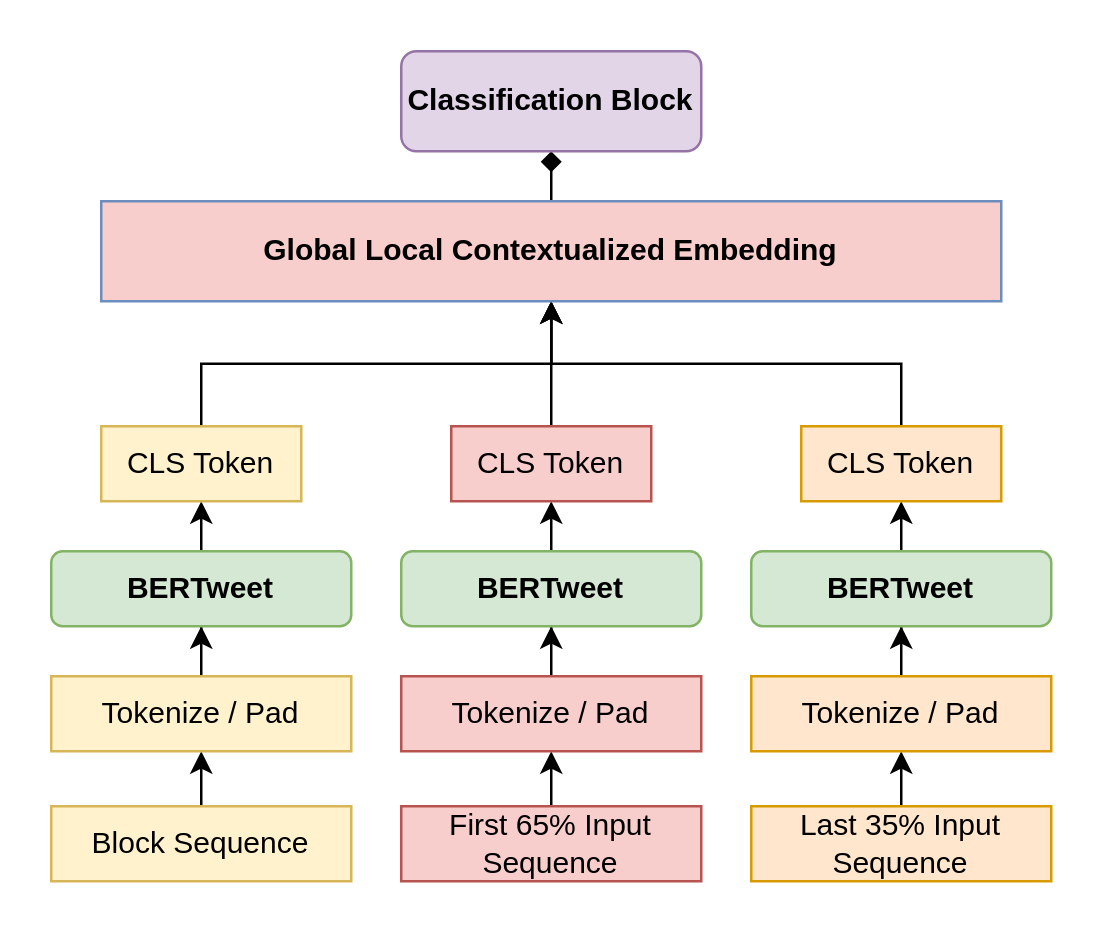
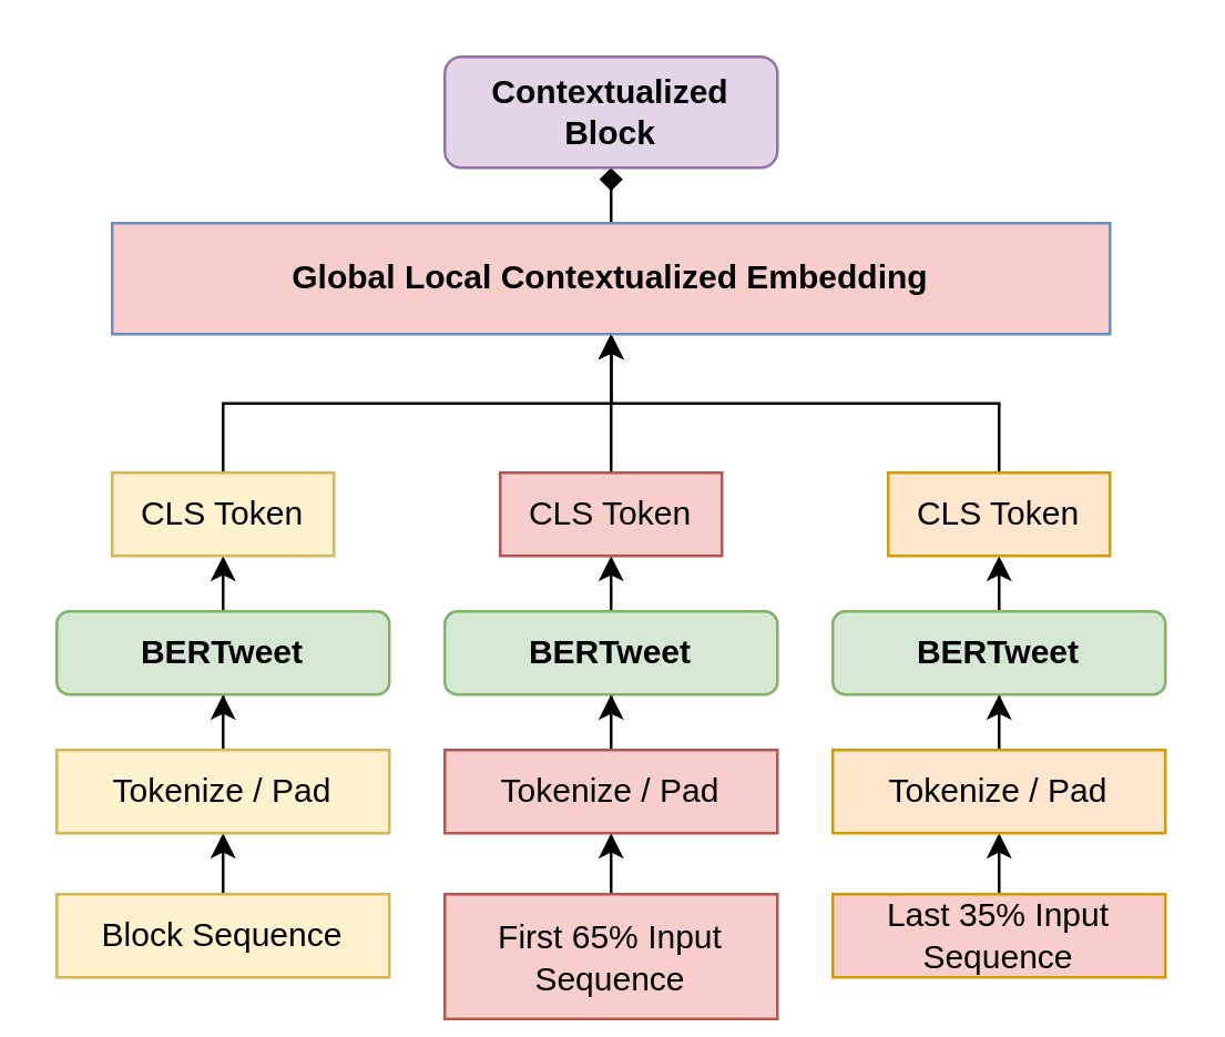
  <mxCell id="0" />
  <mxCell id="1" parent="0" />
  <mxCell id="2" value="" style="edgeStyle=orthogonalEdgeStyle;rounded=0;orthogonalLoop=1;jettySize=auto;html=1;" edge="1" parent="1" source="3" target="5"><mxGeometry relative="1" as="geometry" /></mxCell>
  <mxCell id="3" value="Block Sequence" style="rounded=0;whiteSpace=wrap;html=1;fillColor=#fff2cc;strokeColor=#d6b656;" vertex="1" parent="1"><mxGeometry x="20" y="322" width="120" height="30" as="geometry" /></mxCell>
  <mxCell id="4" style="edgeStyle=orthogonalEdgeStyle;rounded=0;orthogonalLoop=1;jettySize=auto;html=1;" edge="1" parent="1" source="5" target="7"><mxGeometry relative="1" as="geometry" /></mxCell>
  <mxCell id="5" value="Tokenize / Pad" style="whiteSpace=wrap;html=1;rounded=0;fillColor=#fff2cc;strokeColor=#d6b656;" vertex="1" parent="1"><mxGeometry x="20" y="270" width="120" height="30" as="geometry" /></mxCell>
  <mxCell id="6" style="edgeStyle=orthogonalEdgeStyle;rounded=0;orthogonalLoop=1;jettySize=auto;html=1;exitX=0.5;exitY=0;exitDx=0;exitDy=0;entryX=0.5;entryY=1;entryDx=0;entryDy=0;" edge="1" parent="1" source="7" target="9"><mxGeometry relative="1" as="geometry" /></mxCell>
  <mxCell id="7" value="&lt;b&gt;BERTweet&lt;/b&gt;" style="rounded=1;whiteSpace=wrap;html=1;fillColor=#d5e8d4;strokeColor=#82b366;" vertex="1" parent="1"><mxGeometry x="20" y="220" width="120" height="30" as="geometry" /></mxCell>
  <mxCell id="8" style="edgeStyle=orthogonalEdgeStyle;rounded=0;orthogonalLoop=1;jettySize=auto;html=1;exitX=0.5;exitY=0;exitDx=0;exitDy=0;" edge="1" parent="1" source="9" target="27"><mxGeometry relative="1" as="geometry" /></mxCell>
  <mxCell id="9" value="CLS Token" style="rounded=0;whiteSpace=wrap;html=1;fillColor=#fff2cc;strokeColor=#d6b656;" vertex="1" parent="1"><mxGeometry x="40" y="170" width="80" height="30" as="geometry" /></mxCell>
  <mxCell id="10" value="" style="edgeStyle=orthogonalEdgeStyle;rounded=0;orthogonalLoop=1;jettySize=auto;html=1;" edge="1" parent="1" source="11" target="13"><mxGeometry relative="1" as="geometry" /></mxCell>
- <mxCell id="11" value="First 65% Input Sequence" style="rounded=0;whiteSpace=wrap;html=1;fillColor=#f8cecc;strokeColor=#b85450;" vertex="1" parent="1"><mxGeometry x="160" y="322" width="120" height="30" as="geometry" /></mxCell>
+ <mxCell id="11" value="First 65% Input Sequence" style="rounded=0;whiteSpace=wrap;html=1;fillColor=#f8cecc;strokeColor=#b85450;" vertex="1" parent="1"><mxGeometry x="160" y="322" width="120" height="45" as="geometry" /></mxCell>
  <mxCell id="12" style="edgeStyle=orthogonalEdgeStyle;rounded=0;orthogonalLoop=1;jettySize=auto;html=1;" edge="1" parent="1" source="13" target="15"><mxGeometry relative="1" as="geometry" /></mxCell>
  <mxCell id="13" value="Tokenize / Pad" style="whiteSpace=wrap;html=1;rounded=0;fillColor=#f8cecc;strokeColor=#b85450;" vertex="1" parent="1"><mxGeometry x="160" y="270" width="120" height="30" as="geometry" /></mxCell>
  <mxCell id="14" style="edgeStyle=orthogonalEdgeStyle;rounded=0;orthogonalLoop=1;jettySize=auto;html=1;exitX=0.5;exitY=0;exitDx=0;exitDy=0;entryX=0.5;entryY=1;entryDx=0;entryDy=0;" edge="1" parent="1" source="15" target="17"><mxGeometry relative="1" as="geometry" /></mxCell>
  <mxCell id="15" value="&lt;b&gt;BERTweet&lt;/b&gt;" style="rounded=1;whiteSpace=wrap;html=1;fillColor=#d5e8d4;strokeColor=#82b366;" vertex="1" parent="1"><mxGeometry x="160" y="220" width="120" height="30" as="geometry" /></mxCell>
  <mxCell id="16" style="edgeStyle=orthogonalEdgeStyle;rounded=0;orthogonalLoop=1;jettySize=auto;html=1;exitX=0.5;exitY=0;exitDx=0;exitDy=0;" edge="1" parent="1" source="17" target="27"><mxGeometry relative="1" as="geometry" /></mxCell>
  <mxCell id="17" value="CLS Token" style="rounded=0;whiteSpace=wrap;html=1;fillColor=#f8cecc;strokeColor=#b85450;" vertex="1" parent="1"><mxGeometry x="180" y="170" width="80" height="30" as="geometry" /></mxCell>
  <mxCell id="18" value="" style="edgeStyle=orthogonalEdgeStyle;rounded=0;orthogonalLoop=1;jettySize=auto;html=1;" edge="1" parent="1" source="19" target="21"><mxGeometry relative="1" as="geometry" /></mxCell>
- <mxCell id="19" value="Last 35% Input Sequence" style="rounded=0;whiteSpace=wrap;html=1;fillColor=#ffe6cc;strokeColor=#d79b00;" vertex="1" parent="1"><mxGeometry x="300" y="322" width="120" height="30" as="geometry" /></mxCell>
+ <mxCell id="19" value="Last 35% Input Sequence" style="rounded=0;whiteSpace=wrap;html=1;fillColor=#f8cecc;strokeColor=#d79b00;" vertex="1" parent="1"><mxGeometry x="300" y="322" width="120" height="30" as="geometry" /></mxCell>
  <mxCell id="20" style="edgeStyle=orthogonalEdgeStyle;rounded=0;orthogonalLoop=1;jettySize=auto;html=1;" edge="1" parent="1" source="21" target="23"><mxGeometry relative="1" as="geometry" /></mxCell>
  <mxCell id="21" value="Tokenize / Pad" style="whiteSpace=wrap;html=1;rounded=0;fillColor=#ffe6cc;strokeColor=#d79b00;" vertex="1" parent="1"><mxGeometry x="300" y="270" width="120" height="30" as="geometry" /></mxCell>
  <mxCell id="22" style="edgeStyle=orthogonalEdgeStyle;rounded=0;orthogonalLoop=1;jettySize=auto;html=1;exitX=0.5;exitY=0;exitDx=0;exitDy=0;entryX=0.5;entryY=1;entryDx=0;entryDy=0;" edge="1" parent="1" source="23" target="25"><mxGeometry relative="1" as="geometry" /></mxCell>
  <mxCell id="23" value="&lt;b&gt;BERTweet&lt;/b&gt;" style="rounded=1;whiteSpace=wrap;html=1;fillColor=#d5e8d4;strokeColor=#82b366;" vertex="1" parent="1"><mxGeometry x="300" y="220" width="120" height="30" as="geometry" /></mxCell>
  <mxCell id="24" style="edgeStyle=orthogonalEdgeStyle;rounded=0;orthogonalLoop=1;jettySize=auto;html=1;exitX=0.5;exitY=0;exitDx=0;exitDy=0;" edge="1" parent="1" source="25" target="27"><mxGeometry relative="1" as="geometry" /></mxCell>
  <mxCell id="25" value="CLS Token" style="rounded=0;whiteSpace=wrap;html=1;fillColor=#ffe6cc;strokeColor=#d79b00;" vertex="1" parent="1"><mxGeometry x="320" y="170" width="80" height="30" as="geometry" /></mxCell>
  <mxCell id="26" style="edgeStyle=orthogonalEdgeStyle;rounded=0;orthogonalLoop=1;jettySize=auto;html=1;exitX=0.5;exitY=0;exitDx=0;exitDy=0;entryX=0.5;entryY=1;entryDx=0;entryDy=0;endArrow=diamond;" edge="1" parent="1" source="27" target="28"><mxGeometry relative="1" as="geometry" /></mxCell>
  <mxCell id="27" value="&lt;b&gt;Global Local Contextualized Embedding&lt;/b&gt;" style="rounded=0;whiteSpace=wrap;html=1;fillColor=#f8cecc;strokeColor=#6c8ebf;" vertex="1" parent="1"><mxGeometry x="40" y="80" width="360" height="40" as="geometry" /></mxCell>
- <mxCell id="28" value="&lt;b&gt;Classification Block&lt;/b&gt;" style="rounded=1;whiteSpace=wrap;html=1;fillColor=#e1d5e7;strokeColor=#9673a6;" vertex="1" parent="1"><mxGeometry x="160" y="20" width="120" height="40" as="geometry" /></mxCell>
+ <mxCell id="28" value="&lt;b&gt;Contextualized Block&lt;/b&gt;" style="rounded=1;whiteSpace=wrap;html=1;fillColor=#e1d5e7;strokeColor=#9673a6;" vertex="1" parent="1"><mxGeometry x="160" y="20" width="120" height="40" as="geometry" /></mxCell>
